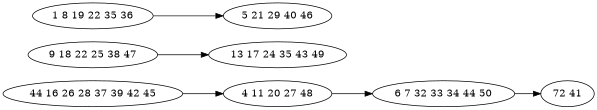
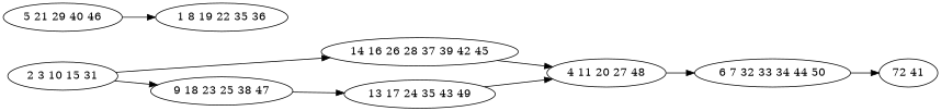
  digraph {
    rankdir=LR
-   n2 [label="44 16 26 28 37 39 42 45"]
-   n3 [label="9 18 22 25 38 47"]
+   n1 [label="2 3 10 15 31"]
+   n2 [label="14 16 26 28 37 39 42 45"]
+   n3 [label="9 18 23 25 38 47"]
    n4 [label="13 17 24 35 43 49"]
    n5 [label="4 11 20 27 48"]
    n6 [label="6 7 32 33 34 44 50"]
    n7 [label="5 21 29 40 46"]
    n8 [label="1 8 19 22 35 36"]
    n9 [label="72 41"]
+   n1 -> n2
+   n1 -> n3
    n2 -> n5
    n3 -> n4
+   n4 -> n5
    n5 -> n6
    n6 -> n9
-   n8 -> n7
+   n7 -> n8
  }
